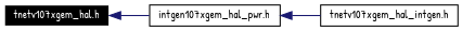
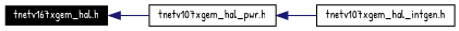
  digraph {
    fontname="Patrick Hand"
    rankdir=LR
    node [color=black fillcolor=white fontname="Patrick Hand" fontsize=10 shape=record style=filled]
    edge [color=midnightblue dir=back fontname="Patrick Hand" fontsize=10 labelfontname=Helvetica labelfontsize=10 style=solid]
-   n1 [color=white fillcolor=black fontcolor=white height=0.2 label="tnetv107xgem_hal.h" width=0.4]
-   n2 [height=0.2 label="intgen107xgem_hal_pwr.h" width=0.4]
+   n1 [color=white fillcolor=black fontcolor=white height=0.2 label="tnetv167xgem_hal.h" width=0.4]
+   n2 [height=0.2 label="tnetv107xgem_hal_pwr.h" width=0.4]
    n3 [height=0.2 label="tnetv107xgem_hal_intgen.h" width=0.4]
    n1 -> n2
    n2 -> n3
  }
